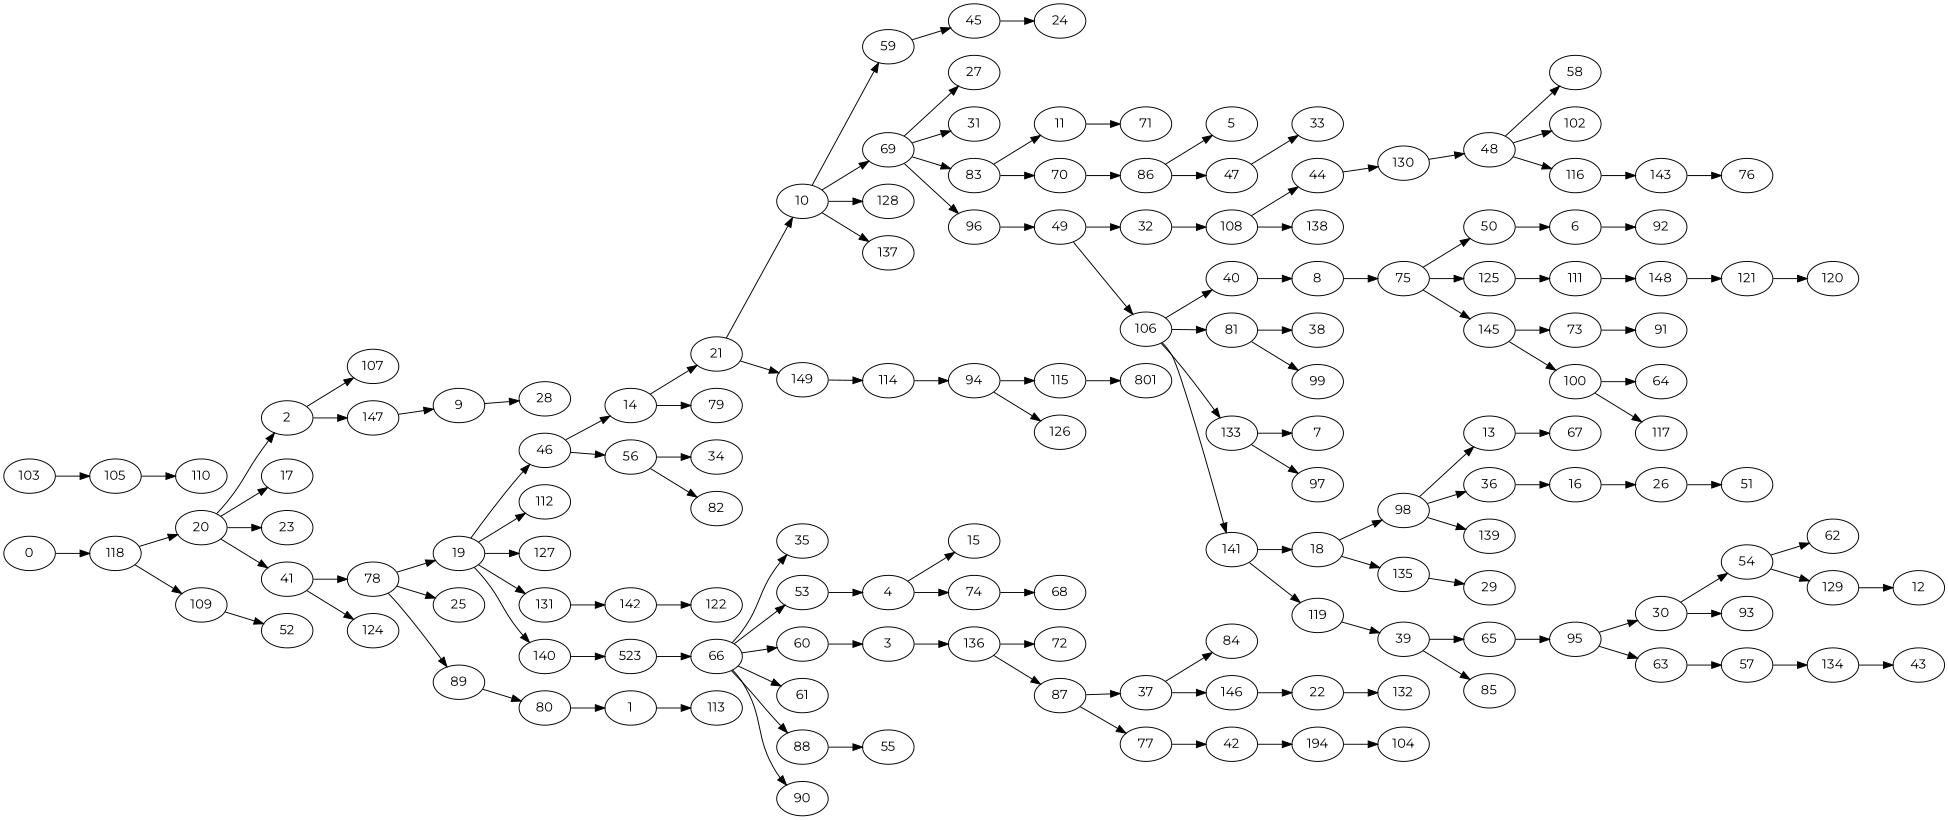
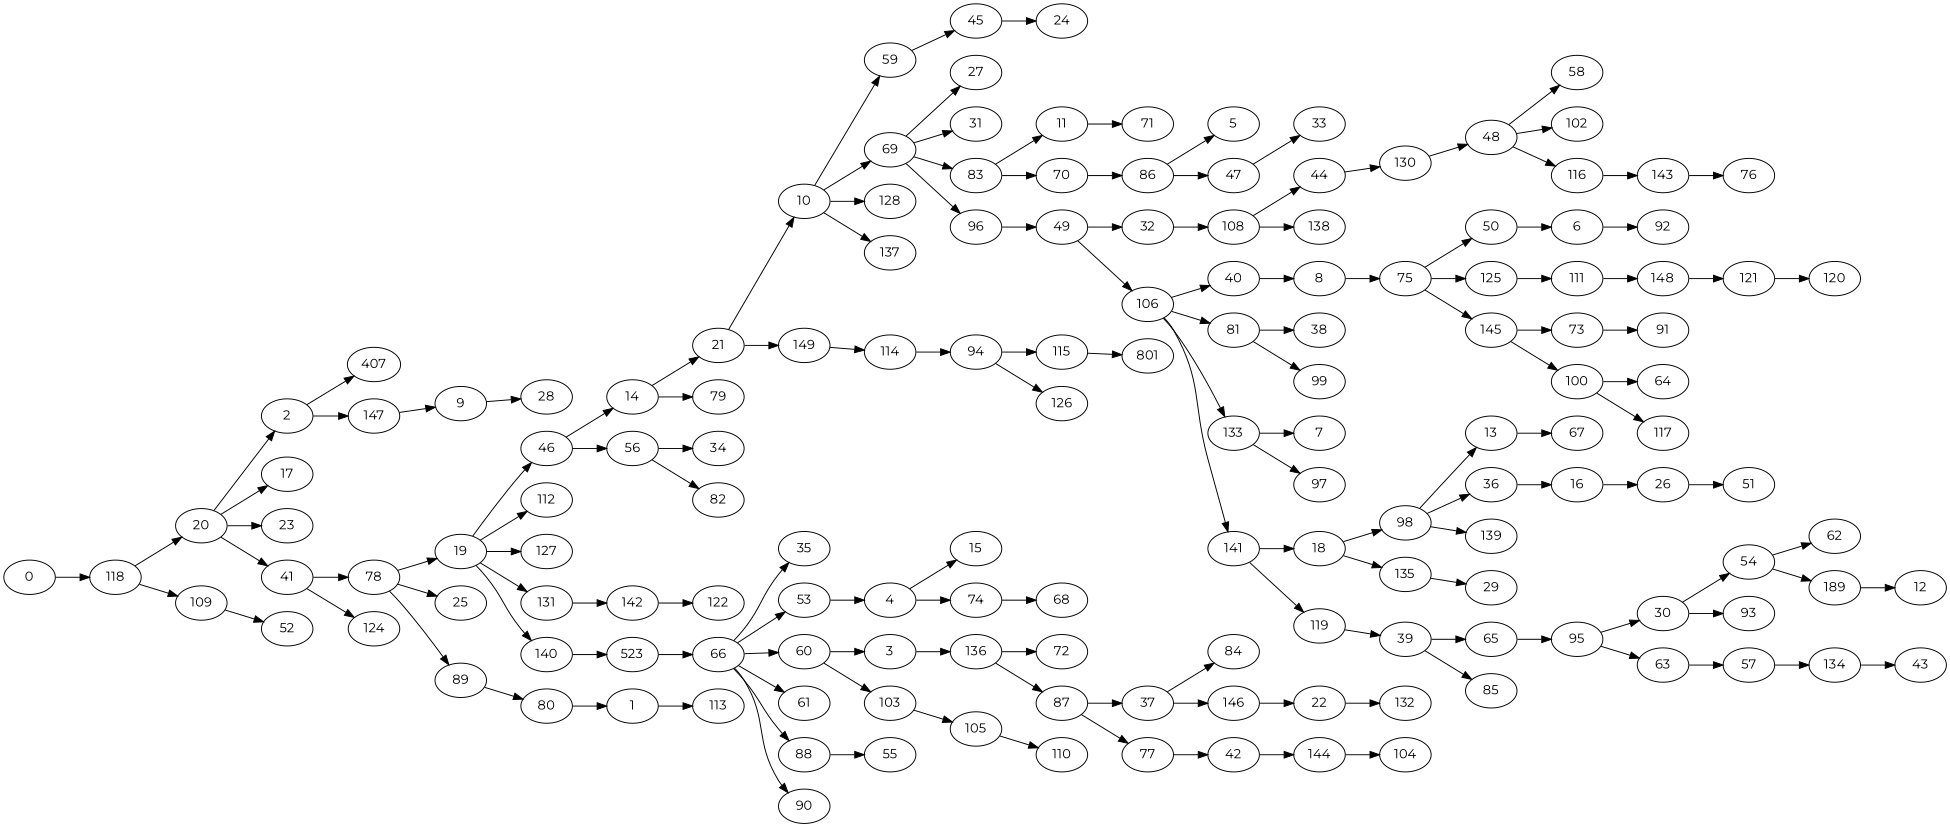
  strict digraph {
    fontname=Montserrat
    rankdir=LR
    node [fontname=Montserrat]
    edge [fontname=Montserrat]
    0 [height=0.5 width=0.75]
    118 [height=0.5 width=0.75]
    20 [height=0.5 width=0.75]
    109 [height=0.5 width=0.75]
    2 [height=0.5 width=0.75]
    17 [height=0.5 width=0.75]
    23 [height=0.5 width=0.75]
    41 [height=0.5 width=0.75]
    52 [height=0.5 width=0.75]
    1 [height=0.5 width=0.75]
    113 [height=0.5 width=0.75]
-   107 [height=0.5 width=0.75]
+   107 [height=0.5 width=0.75 label=407]
    147 [height=0.5 width=0.75]
    9 [height=0.5 width=0.75]
    28 [height=0.5 width=0.75]
    3 [height=0.5 width=0.75]
    136 [height=0.5 width=0.75]
    72 [height=0.5 width=0.75]
    87 [height=0.5 width=0.75]
    37 [height=0.5 width=0.75]
    77 [height=0.5 width=0.75]
    4 [height=0.5 width=0.75]
    15 [height=0.5 width=0.75]
    74 [height=0.5 width=0.75]
    68 [height=0.5 width=0.75]
    5 [height=0.5 width=0.75]
    6 [height=0.5 width=0.75]
    92 [height=0.5 width=0.75]
    7 [height=0.5 width=0.75]
    8 [height=0.5 width=0.75]
    75 [height=0.5 width=0.75]
    50 [height=0.5 width=0.75]
    125 [height=0.5 width=0.75]
    145 [height=0.5 width=0.75]
    111 [height=0.5 width=0.75]
    73 [height=0.5 width=0.75]
    100 [height=0.5 width=0.75]
    10 [height=0.5 width=0.75]
    59 [height=0.5 width=0.75]
    69 [height=0.5 width=0.75]
    128 [height=0.5 width=0.75]
    137 [height=0.5 width=0.75]
    45 [height=0.5 width=0.75]
    27 [height=0.5 width=0.75]
    31 [height=0.5 width=0.75]
    83 [height=0.5 width=0.75]
    96 [height=0.5 width=0.75]
    24 [height=0.5 width=0.75]
    11 [height=0.5 width=0.75]
    70 [height=0.5 width=0.75]
    49 [height=0.5 width=0.75]
    71 [height=0.5 width=0.75]
    12 [height=0.5 width=0.75]
    13 [height=0.5 width=0.75]
    67 [height=0.5 width=0.75]
    14 [height=0.5 width=0.75]
    21 [height=0.5 width=0.75]
    79 [height=0.5 width=0.75]
    149 [height=0.5 width=0.75]
    114 [height=0.5 width=0.75]
    16 [height=0.5 width=0.75]
    26 [height=0.5 width=0.75]
    51 [height=0.5 width=0.75]
    18 [height=0.5 width=0.75]
    98 [height=0.5 width=0.75]
    135 [height=0.5 width=0.75]
    36 [height=0.5 width=0.75]
    139 [height=0.5 width=0.75]
    29 [height=0.5 width=0.75]
    19 [height=0.5 width=0.75]
    46 [height=0.5 width=0.75]
    112 [height=0.5 width=0.75]
    127 [height=0.5 width=0.75]
    131 [height=0.5 width=0.75]
    140 [height=0.5 width=0.75]
    56 [height=0.5 width=0.75]
    142 [height=0.5 width=0.75]
    n78 [height=0.5 label=523 width=0.75]
    34 [height=0.5 width=0.75]
    82 [height=0.5 width=0.75]
    122 [height=0.5 width=0.75]
    66 [height=0.5 width=0.75]
    78 [height=0.5 width=0.75]
    124 [height=0.5 width=0.75]
    25 [height=0.5 width=0.75]
    89 [height=0.5 width=0.75]
    94 [height=0.5 width=0.75]
    22 [height=0.5 width=0.75]
    132 [height=0.5 width=0.75]
    30 [height=0.5 width=0.75]
    54 [height=0.5 width=0.75]
    93 [height=0.5 width=0.75]
    62 [height=0.5 width=0.75]
-   129 [height=0.5 width=0.75]
+   129 [height=0.5 width=0.75 label=189]
    32 [height=0.5 width=0.75]
    108 [height=0.5 width=0.75]
    44 [height=0.5 width=0.75]
    138 [height=0.5 width=0.75]
    130 [height=0.5 width=0.75]
    33 [height=0.5 width=0.75]
    35 [height=0.5 width=0.75]
    84 [height=0.5 width=0.75]
    146 [height=0.5 width=0.75]
    38 [height=0.5 width=0.75]
    39 [height=0.5 width=0.75]
    65 [height=0.5 width=0.75]
    85 [height=0.5 width=0.75]
    95 [height=0.5 width=0.75]
    63 [height=0.5 width=0.75]
    40 [height=0.5 width=0.75]
    80 [height=0.5 width=0.75]
    42 [height=0.5 width=0.75]
-   144 [height=0.5 width=0.75 label=194]
+   144 [height=0.5 width=0.75]
    104 [height=0.5 width=0.75]
    43 [height=0.5 width=0.75]
    48 [height=0.5 width=0.75]
    58 [height=0.5 width=0.75]
    102 [height=0.5 width=0.75]
    116 [height=0.5 width=0.75]
    47 [height=0.5 width=0.75]
    143 [height=0.5 width=0.75]
    76 [height=0.5 width=0.75]
    106 [height=0.5 width=0.75]
    81 [height=0.5 width=0.75]
    133 [height=0.5 width=0.75]
    141 [height=0.5 width=0.75]
    99 [height=0.5 width=0.75]
    97 [height=0.5 width=0.75]
    119 [height=0.5 width=0.75]
    53 [height=0.5 width=0.75]
    55 [height=0.5 width=0.75]
    57 [height=0.5 width=0.75]
    134 [height=0.5 width=0.75]
    60 [height=0.5 width=0.75]
    103 [height=0.5 width=0.75]
    105 [height=0.5 width=0.75]
    110 [height=0.5 width=0.75]
    61 [height=0.5 width=0.75]
    64 [height=0.5 width=0.75]
    88 [height=0.5 width=0.75]
    90 [height=0.5 width=0.75]
    86 [height=0.5 width=0.75]
    91 [height=0.5 width=0.75]
    148 [height=0.5 width=0.75]
    117 [height=0.5 width=0.75]
    115 [height=0.5 width=0.75]
    126 [height=0.5 width=0.75]
    n148 [height=0.5 label=801 width=0.75]
    121 [height=0.5 width=0.75]
    120 [height=0.5 width=0.75]
    0 -> 118
    118 -> 20
    118 -> 109
    20 -> 2
    20 -> 17
    20 -> 23
    20 -> 41
    109 -> 52
    2 -> 107
    2 -> 147
    41 -> 78
    41 -> 124
    1 -> 113
    147 -> 9
    9 -> 28
    3 -> 136
    136 -> 72
    136 -> 87
    87 -> 37
    87 -> 77
    37 -> 84
    37 -> 146
    77 -> 42
    4 -> 15
    4 -> 74
    74 -> 68
    6 -> 92
    8 -> 75
    75 -> 50
    75 -> 125
    75 -> 145
    50 -> 6
    125 -> 111
    145 -> 73
    145 -> 100
    111 -> 148
    73 -> 91
    100 -> 64
    100 -> 117
    10 -> 59
    10 -> 69
    10 -> 128
    10 -> 137
    59 -> 45
    69 -> 27
    69 -> 31
    69 -> 83
    69 -> 96
    45 -> 24
    83 -> 11
    83 -> 70
    96 -> 49
    11 -> 71
    70 -> 86
    49 -> 32
    49 -> 106
    13 -> 67
    14 -> 21
    14 -> 79
    21 -> 10
    21 -> 149
    149 -> 114
    114 -> 94
    16 -> 26
    26 -> 51
    18 -> 98
    18 -> 135
    98 -> 13
    98 -> 36
    98 -> 139
    135 -> 29
    36 -> 16
    19 -> 46
    19 -> 112
    19 -> 127
    19 -> 131
    19 -> 140
    46 -> 14
    46 -> 56
    131 -> 142
    140 -> n78
    56 -> 34
    56 -> 82
    142 -> 122
    n78 -> 66
    66 -> 35
    66 -> 53
    66 -> 60
    66 -> 61
    66 -> 88
    66 -> 90
    78 -> 19
    78 -> 25
    78 -> 89
    89 -> 80
    94 -> 115
    94 -> 126
    22 -> 132
    30 -> 54
    30 -> 93
    54 -> 62
    54 -> 129
    129 -> 12
    32 -> 108
    108 -> 44
    108 -> 138
    44 -> 130
    130 -> 48
    146 -> 22
    39 -> 65
    39 -> 85
    65 -> 95
    95 -> 30
    95 -> 63
    63 -> 57
    40 -> 8
    80 -> 1
    42 -> 144
    144 -> 104
    48 -> 58
    48 -> 102
    48 -> 116
    116 -> 143
    47 -> 33
    143 -> 76
    106 -> 40
    106 -> 81
    106 -> 133
    106 -> 141
    81 -> 38
    81 -> 99
    133 -> 7
    133 -> 97
    141 -> 18
    141 -> 119
    119 -> 39
    53 -> 4
    57 -> 134
    134 -> 43
    60 -> 3
+   60 -> 103
    103 -> 105
    105 -> 110
    88 -> 55
    86 -> 5
    86 -> 47
    148 -> 121
    115 -> n148
    121 -> 120
  }
